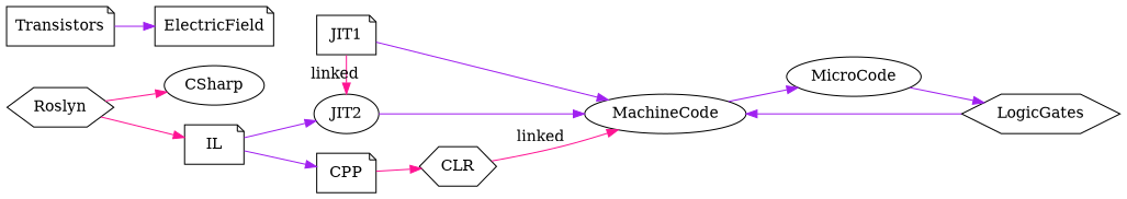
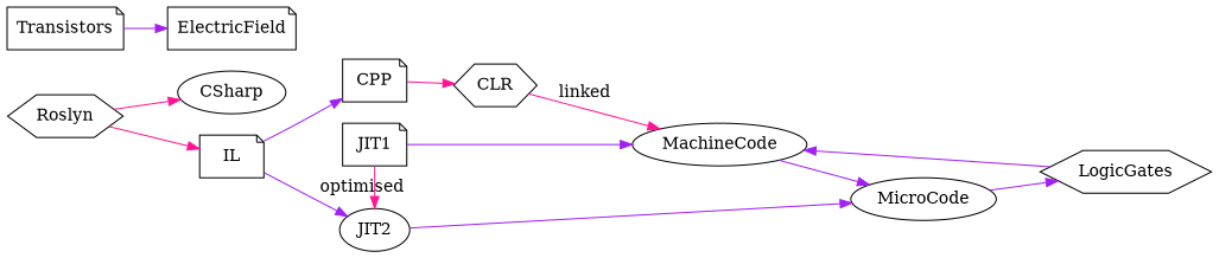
  digraph {
    rankdir=LR
    node [shape=note]
    edge [color=purple]
    JIT1
    JIT2 [shape=ellipse]
    MachineCode [shape=ellipse]
    Roslyn [shape=hexagon]
    CSharp [shape=ellipse]
    IL
    CPP
    MicroCode [shape=ellipse]
    LogicGates [shape=hexagon]
    Transistors
    ElectricField
    CLR [shape=hexagon]
    subgraph sub_1 {
      rank=same
      JIT1
      JIT2
    }
-   JIT1 -> JIT2 [color=deeppink label=linked]
+   JIT1 -> JIT2 [color=deeppink label=optimised]
    JIT1 -> MachineCode
-   JIT2 -> MachineCode
+   JIT2 -> MicroCode
    MachineCode -> MicroCode
    Roslyn -> CSharp [color=deeppink]
    Roslyn -> IL [color=deeppink]
    IL -> JIT2
    IL -> CPP
    CPP -> CLR [color=deeppink]
    MicroCode -> LogicGates
    LogicGates -> MachineCode
    Transistors -> ElectricField
    CLR -> MachineCode [color=deeppink label=linked]
  }
